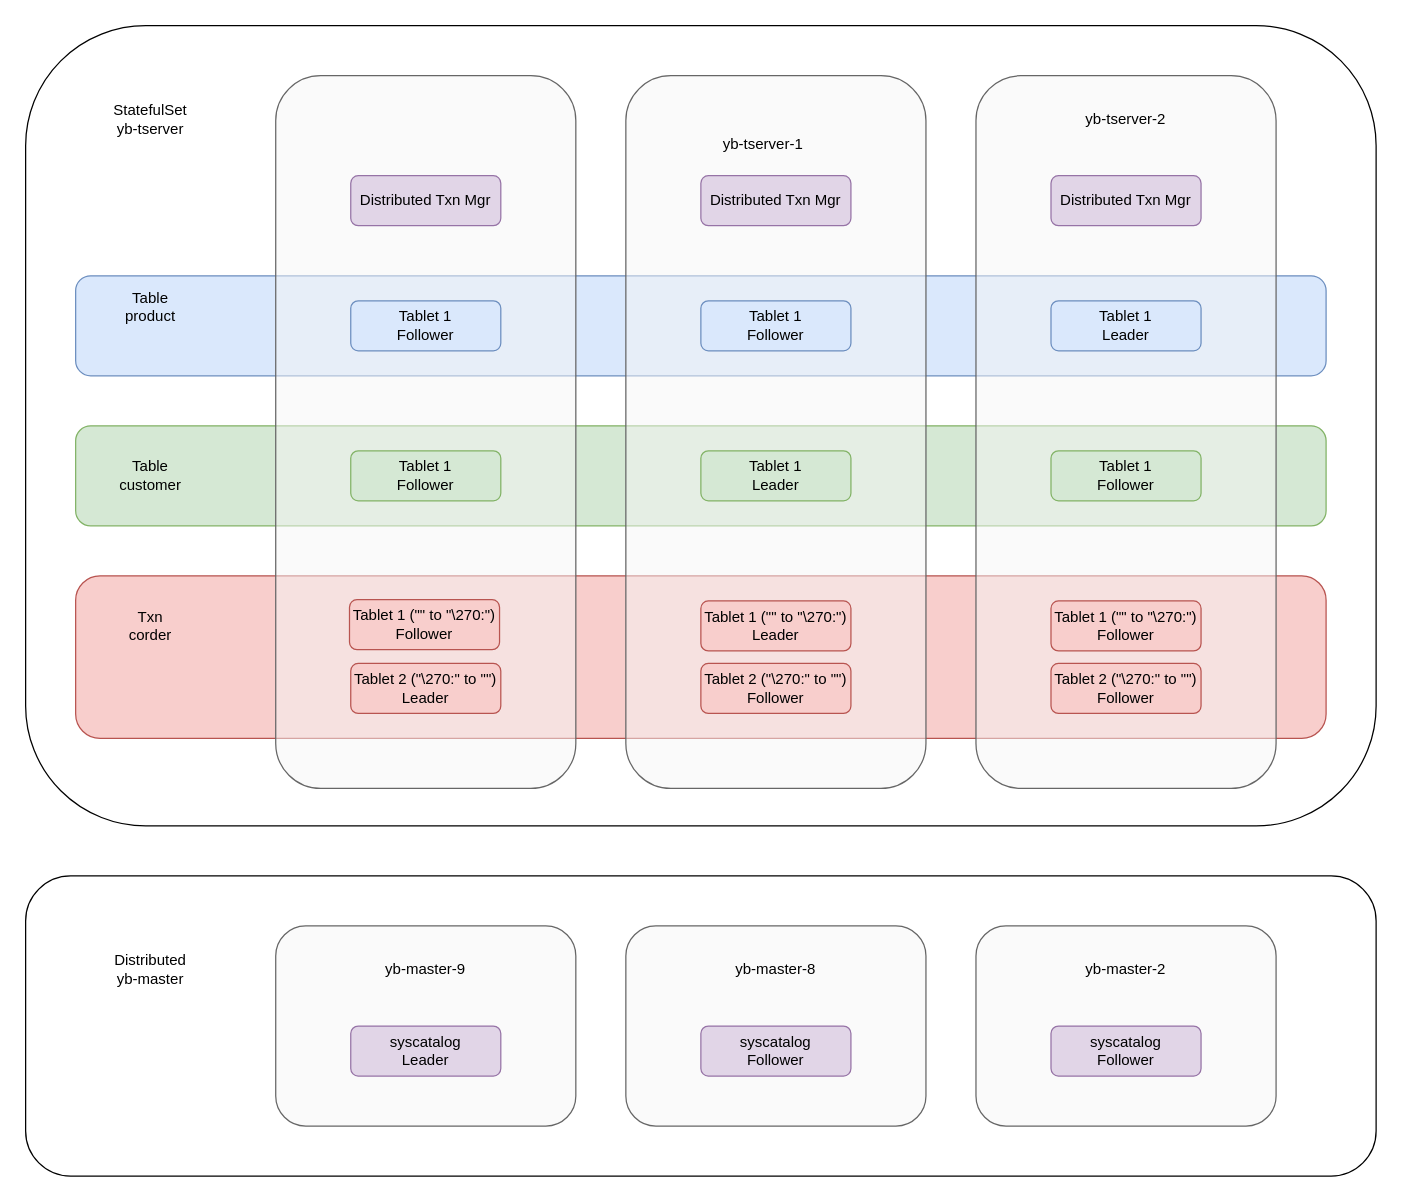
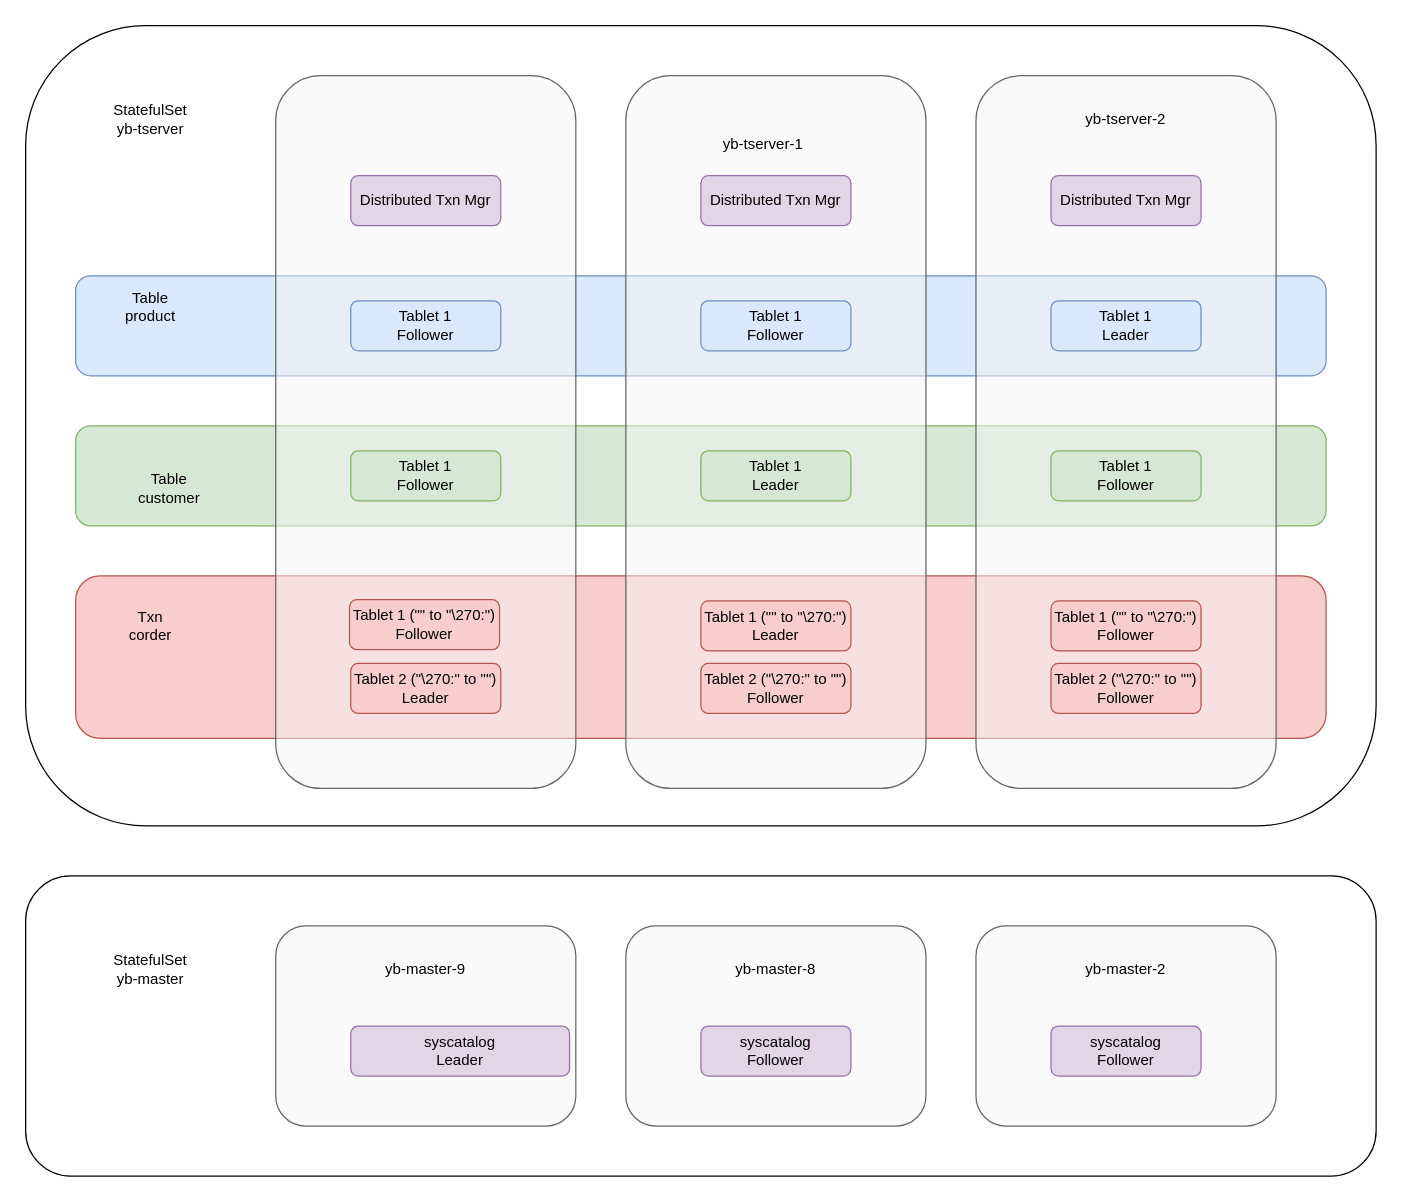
  <mxCell id="0" />
  <mxCell id="1" parent="0" />
  <mxCell id="2" value="" style="rounded=1;whiteSpace=wrap;html=1;" parent="1" vertex="1"><mxGeometry y="700" width="1080" height="240" as="geometry" x="20" /></mxCell>
  <mxCell id="3" value="" style="rounded=1;whiteSpace=wrap;html=1;" parent="1" vertex="1"><mxGeometry y="20" width="1080" height="640" as="geometry" x="20" /></mxCell>
  <mxCell id="4" value="" style="rounded=1;whiteSpace=wrap;html=1;fillColor=#f8cecc;strokeColor=#b85450;" parent="1" vertex="1"><mxGeometry x="60" y="460" width="1000" height="130" as="geometry" /></mxCell>
  <mxCell id="5" value="" style="rounded=1;whiteSpace=wrap;html=1;fillColor=#d5e8d4;strokeColor=#82b366;" parent="1" vertex="1"><mxGeometry x="60" y="340" width="1000" height="80" as="geometry" /></mxCell>
  <mxCell id="6" value="" style="rounded=1;whiteSpace=wrap;html=1;fillColor=#dae8fc;strokeColor=#6c8ebf;" parent="1" vertex="1"><mxGeometry x="60" y="220" width="1000" height="80" as="geometry" /></mxCell>
  <mxCell id="7" value="" style="rounded=1;whiteSpace=wrap;html=1;fillColor=#f5f5f5;fontColor=#333333;strokeColor=#666666;fillOpacity=50;" parent="1" vertex="1"><mxGeometry x="220" y="60" width="240" height="570" as="geometry" /></mxCell>
  <mxCell id="8" value="Tablet 1&lt;div&gt;Follower&lt;/div&gt;" style="rounded=1;whiteSpace=wrap;html=1;fillColor=#dae8fc;strokeColor=#6c8ebf;" parent="1" vertex="1"><mxGeometry x="280" y="240" width="120" height="40" as="geometry" /></mxCell>
  <mxCell id="9" value="" style="rounded=1;whiteSpace=wrap;html=1;fillColor=#f5f5f5;fontColor=#333333;strokeColor=#666666;fillOpacity=50;" parent="1" vertex="1"><mxGeometry x="500" y="60" width="240" height="570" as="geometry" /></mxCell>
  <mxCell id="10" value="" style="rounded=1;whiteSpace=wrap;html=1;fillColor=#f5f5f5;fontColor=#333333;strokeColor=#666666;fillOpacity=50;" parent="1" vertex="1"><mxGeometry x="780" y="60" width="240" height="570" as="geometry" /></mxCell>
  <mxCell id="11" value="Table&lt;div&gt;product&lt;/div&gt;" style="text;html=1;align=center;verticalAlign=middle;whiteSpace=wrap;rounded=0;" parent="1" vertex="1"><mxGeometry x="90" y="230" width="60" height="30" as="geometry" /></mxCell>
- <mxCell id="12" value="Table&lt;div&gt;customer&lt;/div&gt;" style="text;html=1;align=center;verticalAlign=middle;whiteSpace=wrap;rounded=0;" parent="1" vertex="1"><mxGeometry x="90" y="365" width="60" height="30" as="geometry" /></mxCell>
+ <mxCell id="12" value="Table&lt;div&gt;customer&lt;/div&gt;" style="text;html=1;align=center;verticalAlign=middle;whiteSpace=wrap;rounded=0;" parent="1" vertex="1"><mxGeometry x="105" y="375" width="60" height="30" as="geometry" /></mxCell>
  <mxCell id="13" value="Txn&lt;div&gt;corder&lt;/div&gt;" style="text;html=1;align=center;verticalAlign=middle;whiteSpace=wrap;rounded=0;" parent="1" vertex="1"><mxGeometry x="90" y="485" width="60" height="30" as="geometry" /></mxCell>
  <mxCell id="14" value="Tablet 1&lt;div&gt;Follower&lt;/div&gt;" style="rounded=1;whiteSpace=wrap;html=1;fillColor=#dae8fc;strokeColor=#6c8ebf;" parent="1" vertex="1"><mxGeometry x="560" y="240" width="120" height="40" as="geometry" /></mxCell>
  <mxCell id="15" value="Tablet 1&lt;div&gt;Leader&lt;/div&gt;" style="rounded=1;whiteSpace=wrap;html=1;fillColor=#dae8fc;strokeColor=#6c8ebf;" parent="1" vertex="1"><mxGeometry x="840" y="240" width="120" height="40" as="geometry" /></mxCell>
  <mxCell id="16" value="Tablet 1&amp;nbsp;(&quot;&quot; to &quot;\270:&quot;)&lt;div&gt;Follower&lt;/div&gt;" style="rounded=1;whiteSpace=wrap;html=1;fillColor=#f8cecc;strokeColor=#b85450;" parent="1" vertex="1"><mxGeometry x="279" y="479" width="120" height="40" as="geometry" /></mxCell>
  <mxCell id="17" value="Tablet 1 (&quot;&quot; to &quot;\270:&quot;)&lt;div&gt;Leader&lt;/div&gt;" style="rounded=1;whiteSpace=wrap;html=1;fillColor=#f8cecc;strokeColor=#b85450;" parent="1" vertex="1"><mxGeometry x="560" y="480" width="120" height="40" as="geometry" /></mxCell>
  <mxCell id="18" value="Tablet 1&amp;nbsp;(&quot;&quot; to &quot;\270:&quot;)&lt;div&gt;Follower&lt;/div&gt;" style="rounded=1;whiteSpace=wrap;html=1;fillColor=#f8cecc;strokeColor=#b85450;" parent="1" vertex="1"><mxGeometry x="840" y="480" width="120" height="40" as="geometry" /></mxCell>
  <mxCell id="19" value="Tablet 1&lt;div&gt;Follower&lt;/div&gt;" style="rounded=1;whiteSpace=wrap;html=1;fillColor=#d5e8d4;strokeColor=#82b366;" parent="1" vertex="1"><mxGeometry x="280" y="360" width="120" height="40" as="geometry" /></mxCell>
  <mxCell id="20" value="Tablet 1&lt;div&gt;Leader&lt;/div&gt;" style="rounded=1;whiteSpace=wrap;html=1;fillColor=#d5e8d4;strokeColor=#82b366;" parent="1" vertex="1"><mxGeometry x="560" y="360" width="120" height="40" as="geometry" /></mxCell>
  <mxCell id="21" value="Tablet 1&lt;div&gt;Follower&lt;/div&gt;" style="rounded=1;whiteSpace=wrap;html=1;fillColor=#d5e8d4;strokeColor=#82b366;" parent="1" vertex="1"><mxGeometry x="840" y="360" width="120" height="40" as="geometry" /></mxCell>
  <mxCell id="22" value="yb-tserver-1" style="text;html=1;align=center;verticalAlign=middle;whiteSpace=wrap;rounded=0;" parent="1" vertex="1"><mxGeometry x="565" y="100" width="90" height="30" as="geometry" /></mxCell>
  <mxCell id="23" value="yb-tserver-2" style="text;html=1;align=center;verticalAlign=middle;whiteSpace=wrap;rounded=0;" parent="1" vertex="1"><mxGeometry x="855" y="80" width="90" height="30" as="geometry" /></mxCell>
  <mxCell id="24" value="Distributed Txn Mgr" style="rounded=1;whiteSpace=wrap;html=1;fillColor=#e1d5e7;strokeColor=#9673a6;" parent="1" vertex="1"><mxGeometry x="280" y="140" width="120" height="40" as="geometry" /></mxCell>
  <mxCell id="25" value="Distributed Txn Mgr" style="rounded=1;whiteSpace=wrap;html=1;fillColor=#e1d5e7;strokeColor=#9673a6;" parent="1" vertex="1"><mxGeometry x="560" y="140" width="120" height="40" as="geometry" /></mxCell>
  <mxCell id="26" value="Distributed Txn Mgr" style="rounded=1;whiteSpace=wrap;html=1;fillColor=#e1d5e7;strokeColor=#9673a6;" parent="1" vertex="1"><mxGeometry x="840" y="140" width="120" height="40" as="geometry" /></mxCell>
  <mxCell id="27" value="" style="rounded=1;whiteSpace=wrap;html=1;fillColor=#f5f5f5;fontColor=#333333;strokeColor=#666666;fillOpacity=50;" parent="1" vertex="1"><mxGeometry x="220" y="740" width="240" height="160" as="geometry" /></mxCell>
  <mxCell id="28" value="" style="rounded=1;whiteSpace=wrap;html=1;fillColor=#f5f5f5;fontColor=#333333;strokeColor=#666666;fillOpacity=50;" parent="1" vertex="1"><mxGeometry x="500" y="740" width="240" height="160" as="geometry" /></mxCell>
  <mxCell id="29" value="" style="rounded=1;whiteSpace=wrap;html=1;fillColor=#f5f5f5;fontColor=#333333;strokeColor=#666666;fillOpacity=50;" parent="1" vertex="1"><mxGeometry x="780" y="740" width="240" height="160" as="geometry" /></mxCell>
  <mxCell id="30" value="yb-master-9" style="text;html=1;align=center;verticalAlign=middle;whiteSpace=wrap;rounded=0;" parent="1" vertex="1"><mxGeometry x="295" y="760" width="90" height="30" as="geometry" /></mxCell>
  <mxCell id="31" value="yb-master-8" style="text;html=1;align=center;verticalAlign=middle;whiteSpace=wrap;rounded=0;" parent="1" vertex="1"><mxGeometry x="575" y="760" width="90" height="30" as="geometry" /></mxCell>
  <mxCell id="32" value="yb-master-2" style="text;html=1;align=center;verticalAlign=middle;whiteSpace=wrap;rounded=0;" parent="1" vertex="1"><mxGeometry x="855" y="760" width="90" height="30" as="geometry" /></mxCell>
- <mxCell id="33" value="syscatalog&lt;div&gt;Leader&lt;/div&gt;" style="rounded=1;whiteSpace=wrap;html=1;fillColor=#e1d5e7;strokeColor=#9673a6;" parent="1" vertex="1"><mxGeometry x="280" y="820" width="120" height="40" as="geometry" /></mxCell>
+ <mxCell id="33" value="syscatalog&lt;div&gt;Leader&lt;/div&gt;" style="rounded=1;whiteSpace=wrap;html=1;fillColor=#e1d5e7;strokeColor=#9673a6;" parent="1" vertex="1"><mxGeometry x="280" y="820" width="175" height="40" as="geometry" /></mxCell>
  <mxCell id="34" value="syscatalog&lt;div&gt;Follower&lt;/div&gt;" style="rounded=1;whiteSpace=wrap;html=1;fillColor=#e1d5e7;strokeColor=#9673a6;" parent="1" vertex="1"><mxGeometry x="560" y="820" width="120" height="40" as="geometry" /></mxCell>
  <mxCell id="35" value="syscatalog&lt;div&gt;Follower&lt;/div&gt;" style="rounded=1;whiteSpace=wrap;html=1;fillColor=#e1d5e7;strokeColor=#9673a6;" parent="1" vertex="1"><mxGeometry x="840" y="820" width="120" height="40" as="geometry" /></mxCell>
  <mxCell id="36" value="StatefulSet&lt;div&gt;yb-tserver&lt;/div&gt;" style="text;html=1;align=center;verticalAlign=middle;whiteSpace=wrap;rounded=0;" parent="1" vertex="1"><mxGeometry x="90" y="80" width="60" height="30" as="geometry" /></mxCell>
- <mxCell id="37" value="Distributed&lt;div&gt;yb-master&lt;/div&gt;" style="text;html=1;align=center;verticalAlign=middle;whiteSpace=wrap;rounded=0;" parent="1" vertex="1"><mxGeometry x="90" y="760" width="60" height="30" as="geometry" /></mxCell>
+ <mxCell id="37" value="StatefulSet&lt;div&gt;yb-master&lt;/div&gt;" style="text;html=1;align=center;verticalAlign=middle;whiteSpace=wrap;rounded=0;" parent="1" vertex="1"><mxGeometry x="90" y="760" width="60" height="30" as="geometry" /></mxCell>
  <mxCell id="38" value="Tablet 2&amp;nbsp;(&quot;\270:&quot; to &quot;&quot;)&lt;div&gt;Leader&lt;/div&gt;" style="rounded=1;whiteSpace=wrap;html=1;fillColor=#f8cecc;strokeColor=#b85450;" vertex="1" parent="1"><mxGeometry x="280" y="530" width="120" height="40" as="geometry" /></mxCell>
  <mxCell id="39" value="Tablet 2&amp;nbsp;(&quot;\270:&quot; to &quot;&quot;)&lt;br&gt;&lt;div&gt;Follower&lt;/div&gt;" style="rounded=1;whiteSpace=wrap;html=1;fillColor=#f8cecc;strokeColor=#b85450;" vertex="1" parent="1"><mxGeometry x="560" y="530" width="120" height="40" as="geometry" /></mxCell>
  <mxCell id="40" value="Tablet 2&amp;nbsp;(&quot;\270:&quot; to &quot;&quot;)&lt;br&gt;&lt;div&gt;Follower&lt;/div&gt;" style="rounded=1;whiteSpace=wrap;html=1;fillColor=#f8cecc;strokeColor=#b85450;" vertex="1" parent="1"><mxGeometry x="840" y="530" width="120" height="40" as="geometry" /></mxCell>
